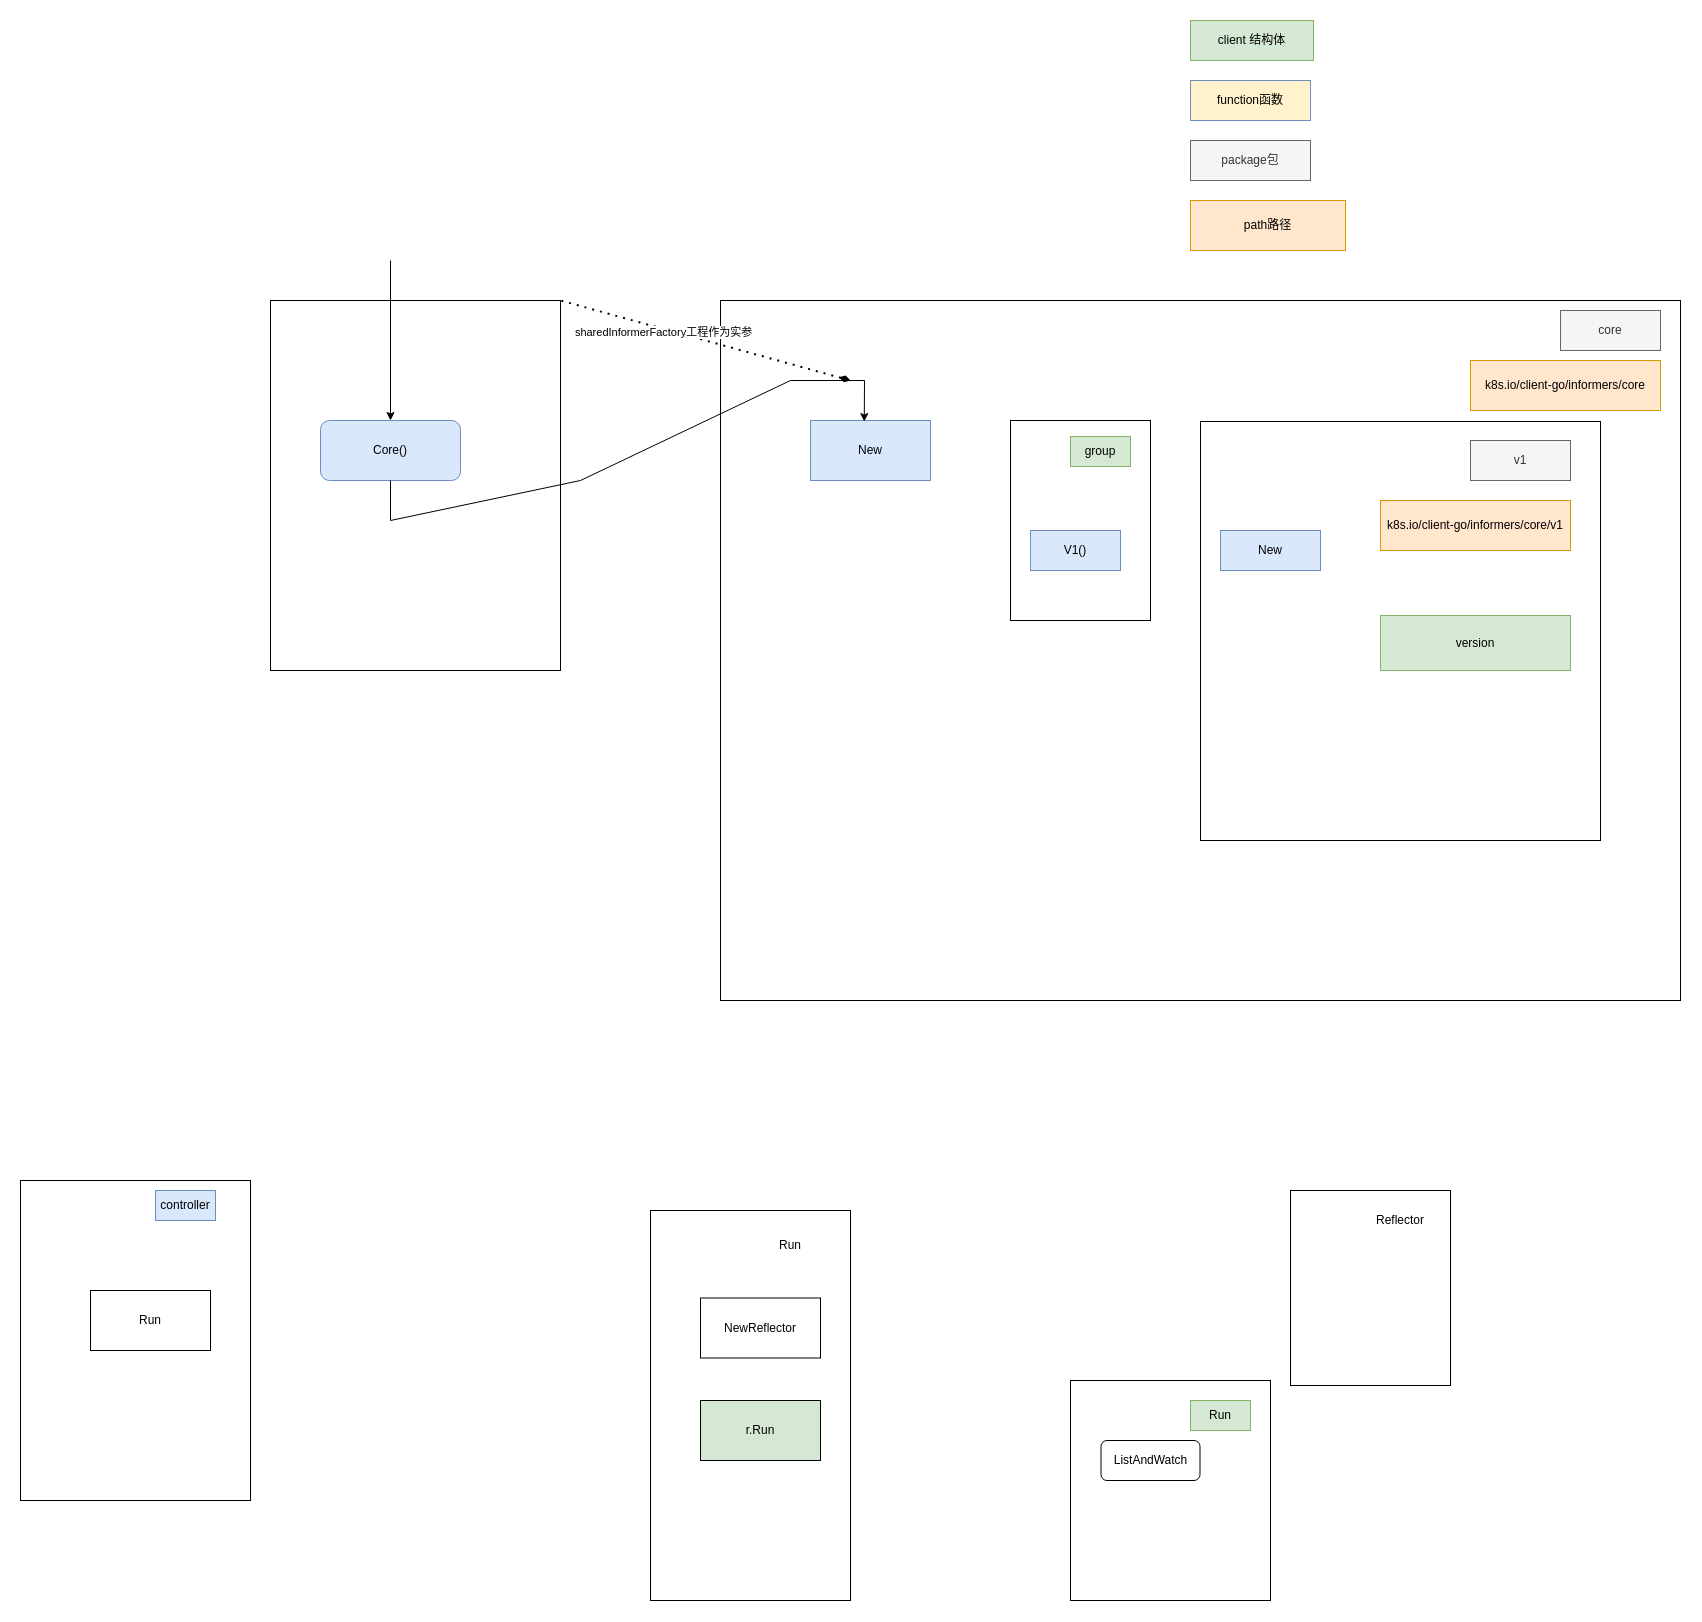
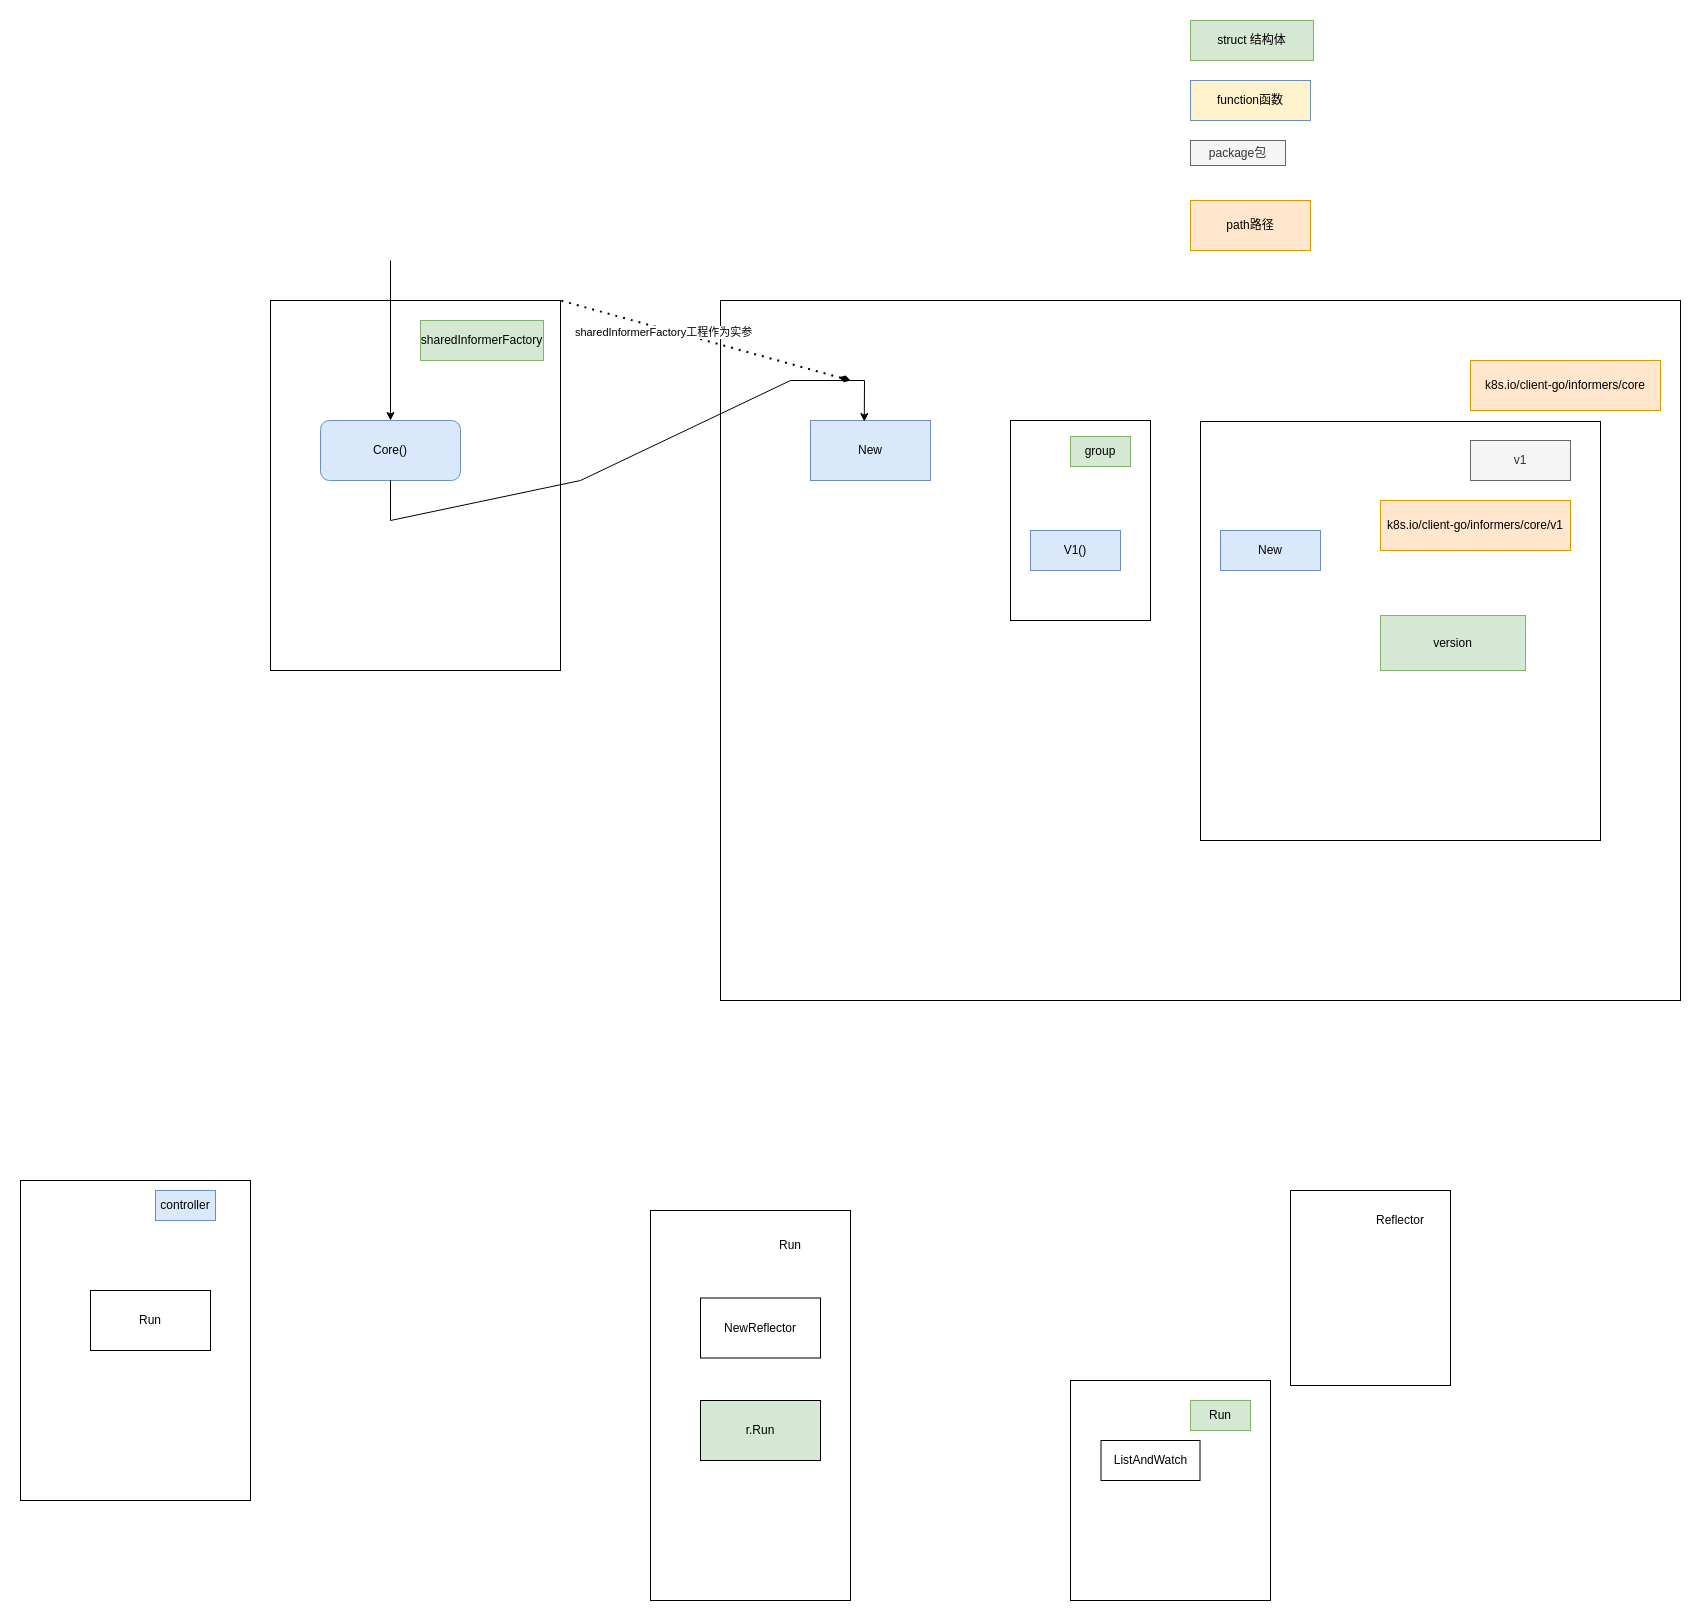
  <mxCell id="0" />
  <mxCell id="1" parent="0" />
  <mxCell id="2" value="" style="rounded=0;whiteSpace=wrap;html=1;" parent="1" vertex="1"><mxGeometry x="20" y="1180" width="230" height="320" as="geometry" /></mxCell>
  <mxCell id="3" value="" style="rounded=0;whiteSpace=wrap;html=1;" parent="1" vertex="1"><mxGeometry x="90" y="1290" width="120" height="60" as="geometry" /></mxCell>
  <mxCell id="4" value="Run" style="text;html=1;strokeColor=none;fillColor=none;align=center;verticalAlign=middle;whiteSpace=wrap;rounded=0;" parent="1" vertex="1"><mxGeometry x="120" y="1305" width="60" height="30" as="geometry" /></mxCell>
  <mxCell id="5" value="controller" style="text;html=1;strokeColor=#6c8ebf;fillColor=#dae8fc;align=center;verticalAlign=middle;whiteSpace=wrap;rounded=0;" vertex="1" parent="1"><mxGeometry x="155" y="1190" width="60" height="30" as="geometry" /></mxCell>
  <mxCell id="6" value="" style="rounded=0;whiteSpace=wrap;html=1;" vertex="1" parent="1"><mxGeometry x="1290" y="1190" width="160" height="195" as="geometry" /></mxCell>
  <mxCell id="7" value="Reflector" style="text;html=1;strokeColor=none;fillColor=none;align=center;verticalAlign=middle;whiteSpace=wrap;rounded=0;" vertex="1" parent="1"><mxGeometry x="1370" y="1205" width="60" height="30" as="geometry" /></mxCell>
  <mxCell id="8" value="" style="rounded=0;whiteSpace=wrap;html=1;" vertex="1" parent="1"><mxGeometry x="650" y="1210" width="200" height="390" as="geometry" /></mxCell>
  <mxCell id="9" value="Run" style="text;html=1;strokeColor=none;fillColor=none;align=center;verticalAlign=middle;whiteSpace=wrap;rounded=0;" vertex="1" parent="1"><mxGeometry x="760" y="1230" width="60" height="30" as="geometry" /></mxCell>
  <mxCell id="10" value="" style="rounded=0;whiteSpace=wrap;html=1;" vertex="1" parent="1"><mxGeometry x="700" y="1297.5" width="120" height="60" as="geometry" /></mxCell>
  <mxCell id="11" value="NewReflector" style="text;html=1;strokeColor=none;fillColor=none;align=center;verticalAlign=middle;whiteSpace=wrap;rounded=0;" vertex="1" parent="1"><mxGeometry x="720" y="1315" width="80" height="25" as="geometry" /></mxCell>
  <mxCell id="12" value="r.Run" style="rounded=0;whiteSpace=wrap;html=1;fillColor=#d5e8d4;" vertex="1" parent="1"><mxGeometry x="700" y="1400" width="120" height="60" as="geometry" /></mxCell>
  <mxCell id="13" value="" style="rounded=0;whiteSpace=wrap;html=1;" vertex="1" parent="1"><mxGeometry x="1070" y="1380" width="200" height="220" as="geometry" /></mxCell>
- <mxCell id="14" value="ListAndWatch" style="whiteSpace=wrap;html=1;rounded=1;" vertex="1" parent="1"><mxGeometry x="1100.5" y="1440" width="99" height="40" as="geometry" /></mxCell>
+ <mxCell id="14" value="ListAndWatch" style="rounded=0;whiteSpace=wrap;html=1;" vertex="1" parent="1"><mxGeometry x="1100.5" y="1440" width="99" height="40" as="geometry" /></mxCell>
  <mxCell id="15" value="Run" style="text;html=1;strokeColor=#82b366;fillColor=#d5e8d4;align=center;verticalAlign=middle;whiteSpace=wrap;rounded=0;" vertex="1" parent="1"><mxGeometry x="1190" y="1400" width="60" height="30" as="geometry" /></mxCell>
  <mxCell id="16" value="" style="rounded=0;whiteSpace=wrap;html=1;" vertex="1" parent="1"><mxGeometry x="270" y="300" width="290" height="370" as="geometry" /></mxCell>
- <mxCell id="18" value="client 结构体" style="text;html=1;strokeColor=#82b366;fillColor=#d5e8d4;align=center;verticalAlign=middle;whiteSpace=wrap;rounded=0;" vertex="1" parent="1"><mxGeometry x="1190" y="20" width="123" height="40" as="geometry" /></mxCell>
+ <mxCell id="17" value="sharedInformerFactory" style="text;html=1;strokeColor=#82b366;fillColor=#d5e8d4;align=center;verticalAlign=middle;whiteSpace=wrap;rounded=0;" vertex="1" parent="1"><mxGeometry x="420" y="320" width="123" height="40" as="geometry" /></mxCell>
+ <mxCell id="18" value="struct 结构体" style="text;html=1;strokeColor=#82b366;fillColor=#d5e8d4;align=center;verticalAlign=middle;whiteSpace=wrap;rounded=0;" vertex="1" parent="1"><mxGeometry x="1190" y="20" width="123" height="40" as="geometry" /></mxCell>
  <mxCell id="19" value="Core()" style="whiteSpace=wrap;html=1;fillColor=#dae8fc;strokeColor=#6c8ebf;rounded=1;" vertex="1" parent="1"><mxGeometry x="320" y="420" width="140" height="60" as="geometry" /></mxCell>
  <mxCell id="20" value="function函数" style="rounded=0;whiteSpace=wrap;html=1;fillColor=#fff2cc;strokeColor=#6c8ebf;" vertex="1" parent="1"><mxGeometry x="1190" y="80" width="120" height="40" as="geometry" /></mxCell>
  <mxCell id="21" value="" style="rounded=0;whiteSpace=wrap;html=1;" vertex="1" parent="1"><mxGeometry x="720" y="300" width="960" height="700" as="geometry" /></mxCell>
- <mxCell id="22" value="core" style="text;html=1;strokeColor=#666666;fillColor=#f5f5f5;align=center;verticalAlign=middle;whiteSpace=wrap;rounded=0;fontColor=#333333;" vertex="1" parent="1"><mxGeometry x="1560" y="310" width="100" height="40" as="geometry" /></mxCell>
- <mxCell id="23" value="package包" style="text;html=1;strokeColor=#666666;fillColor=#f5f5f5;align=center;verticalAlign=middle;whiteSpace=wrap;rounded=0;fontColor=#333333;" vertex="1" parent="1"><mxGeometry x="1190" y="140" width="120" height="40" as="geometry" /></mxCell>
+ <mxCell id="23" value="package包" style="text;html=1;strokeColor=#666666;fillColor=#f5f5f5;align=center;verticalAlign=middle;whiteSpace=wrap;rounded=0;fontColor=#333333;" vertex="1" parent="1"><mxGeometry x="1190" y="140" width="95" height="25" as="geometry" /></mxCell>
  <mxCell id="24" value="New" style="rounded=0;whiteSpace=wrap;html=1;fillColor=#dae8fc;strokeColor=#6c8ebf;" vertex="1" parent="1"><mxGeometry x="810" y="420" width="120" height="60" as="geometry" /></mxCell>
  <mxCell id="25" value="" style="endArrow=classic;html=1;rounded=0;entryX=0.5;entryY=0;entryDx=0;entryDy=0;" edge="1" parent="1" target="19"><mxGeometry width="50" height="50" relative="1" as="geometry"><mxPoint x="390" y="260" as="sourcePoint" /><mxPoint x="540" y="460" as="targetPoint" /></mxGeometry></mxCell>
  <mxCell id="26" value="" style="endArrow=classic;html=1;rounded=0;exitX=0.5;exitY=1;exitDx=0;exitDy=0;entryX=0.448;entryY=0.018;entryDx=0;entryDy=0;entryPerimeter=0;" edge="1" parent="1" source="19" target="24"><mxGeometry width="50" height="50" relative="1" as="geometry"><mxPoint x="490" y="600" as="sourcePoint" /><mxPoint x="540" y="550" as="targetPoint" /><Array as="points"><mxPoint x="390" y="520" /><mxPoint x="580" y="480" /><mxPoint x="790" y="380" /><mxPoint x="864" y="380" /></Array></mxGeometry></mxCell>
  <mxCell id="27" value="" style="endArrow=none;dashed=1;html=1;dashPattern=1 3;strokeWidth=2;rounded=0;startArrow=diamondThin;startFill=1;" edge="1" parent="1"><mxGeometry width="50" height="50" relative="1" as="geometry"><mxPoint x="850" y="380" as="sourcePoint" /><mxPoint x="560" y="300" as="targetPoint" /></mxGeometry></mxCell>
  <mxCell id="28" value="sharedInformerFactory工程作为实参" style="edgeLabel;html=1;align=center;verticalAlign=middle;resizable=0;points=[];" vertex="1" connectable="0" parent="27"><mxGeometry x="0.287" y="2" relative="1" as="geometry"><mxPoint y="1" as="offset" /></mxGeometry></mxCell>
  <mxCell id="29" value="" style="rounded=0;whiteSpace=wrap;html=1;" vertex="1" parent="1"><mxGeometry x="1010" y="420" width="140" height="200" as="geometry" /></mxCell>
  <mxCell id="30" value="group" style="text;html=1;strokeColor=#82b366;fillColor=#d5e8d4;align=center;verticalAlign=middle;whiteSpace=wrap;rounded=0;" vertex="1" parent="1"><mxGeometry x="1070" y="436" width="60" height="30" as="geometry" /></mxCell>
  <mxCell id="31" value="V1()" style="text;html=1;strokeColor=#6c8ebf;fillColor=#dae8fc;align=center;verticalAlign=middle;whiteSpace=wrap;rounded=0;" vertex="1" parent="1"><mxGeometry x="1030" y="530" width="90" height="40" as="geometry" /></mxCell>
  <mxCell id="32" value="" style="rounded=0;whiteSpace=wrap;html=1;" vertex="1" parent="1"><mxGeometry x="1200" y="421" width="400" height="419" as="geometry" /></mxCell>
  <mxCell id="33" value="New" style="rounded=0;whiteSpace=wrap;html=1;fillColor=#dae8fc;strokeColor=#6c8ebf;" vertex="1" parent="1"><mxGeometry x="1220" y="530" width="100" height="40" as="geometry" /></mxCell>
  <mxCell id="34" value="v1" style="text;html=1;strokeColor=#666666;fillColor=#f5f5f5;align=center;verticalAlign=middle;whiteSpace=wrap;rounded=0;fontColor=#333333;" vertex="1" parent="1"><mxGeometry x="1470" y="440" width="100" height="40" as="geometry" /></mxCell>
  <mxCell id="35" value="k8s.io/client-go/informers/core/v1" style="text;html=1;align=center;verticalAlign=middle;whiteSpace=wrap;rounded=0;fillColor=#ffe6cc;strokeColor=#d79b00;" vertex="1" parent="1"><mxGeometry x="1380" y="500" width="190" height="50" as="geometry" /></mxCell>
- <mxCell id="36" value="path路径" style="text;html=1;align=center;verticalAlign=middle;whiteSpace=wrap;rounded=0;fillColor=#ffe6cc;strokeColor=#d79b00;" vertex="1" parent="1"><mxGeometry x="1190" y="200" width="155" height="50" as="geometry" /></mxCell>
+ <mxCell id="36" value="path路径" style="text;html=1;align=center;verticalAlign=middle;whiteSpace=wrap;rounded=0;fillColor=#ffe6cc;strokeColor=#d79b00;" vertex="1" parent="1"><mxGeometry x="1190" y="200" width="120" height="50" as="geometry" /></mxCell>
  <mxCell id="37" value="k8s.io/client-go/informers/core" style="text;html=1;align=center;verticalAlign=middle;whiteSpace=wrap;rounded=0;fillColor=#ffe6cc;strokeColor=#d79b00;" vertex="1" parent="1"><mxGeometry x="1470" y="360" width="190" height="50" as="geometry" /></mxCell>
- <mxCell id="38" value="version" style="text;html=1;strokeColor=#82b366;fillColor=#d5e8d4;align=center;verticalAlign=middle;whiteSpace=wrap;rounded=0;" vertex="1" parent="1"><mxGeometry x="1380" y="615" width="190" height="55" as="geometry" /></mxCell>
+ <mxCell id="38" value="version" style="text;html=1;strokeColor=#82b366;fillColor=#d5e8d4;align=center;verticalAlign=middle;whiteSpace=wrap;rounded=0;" vertex="1" parent="1"><mxGeometry x="1380" y="615" width="145" height="55" as="geometry" /></mxCell>
